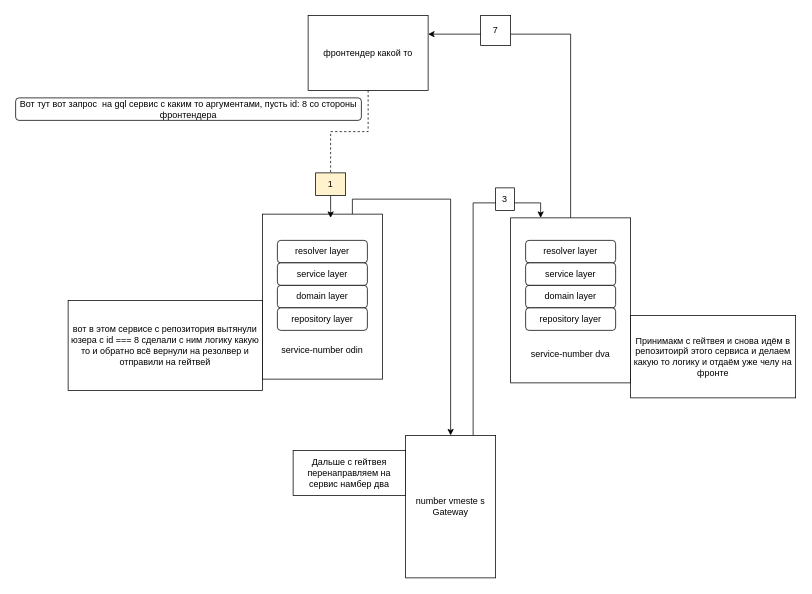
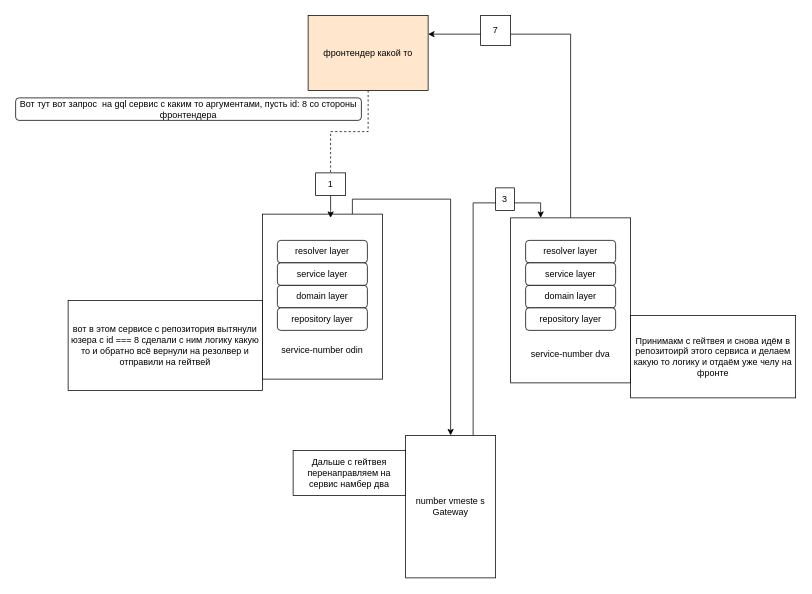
  <mxCell id="0" />
  <mxCell id="1" parent="0" />
  <mxCell id="2" style="edgeStyle=orthogonalEdgeStyle;rounded=0;orthogonalLoop=1;jettySize=auto;html=1;exitX=0.75;exitY=0;exitDx=0;exitDy=0;entryX=0.25;entryY=0;entryDx=0;entryDy=0;" edge="1" parent="1" source="3" target="7"><mxGeometry relative="1" as="geometry" /></mxCell>
  <mxCell id="3" value="number vmeste s Gateway" style="rounded=0;whiteSpace=wrap;html=1;" vertex="1" parent="1"><mxGeometry x="540" y="580" width="120" height="190" as="geometry" /></mxCell>
  <mxCell id="4" style="edgeStyle=orthogonalEdgeStyle;rounded=0;orthogonalLoop=1;jettySize=auto;html=1;exitX=0.75;exitY=0;exitDx=0;exitDy=0;entryX=0.5;entryY=0;entryDx=0;entryDy=0;" edge="1" parent="1" source="5" target="3"><mxGeometry relative="1" as="geometry" /></mxCell>
  <mxCell id="5" value="&lt;br&gt;&lt;br&gt;&lt;br&gt;&lt;br&gt;&lt;br&gt;&lt;br&gt;&lt;br&gt;&lt;br&gt;&lt;br&gt;&lt;br&gt;service-number odin" style="rounded=0;whiteSpace=wrap;html=1;" vertex="1" parent="1"><mxGeometry x="349" y="285" width="160" height="220" as="geometry" /></mxCell>
  <mxCell id="6" style="edgeStyle=orthogonalEdgeStyle;rounded=0;orthogonalLoop=1;jettySize=auto;html=1;exitX=0.5;exitY=0;exitDx=0;exitDy=0;entryX=1;entryY=0.25;entryDx=0;entryDy=0;" edge="1" parent="1" source="7" target="9"><mxGeometry relative="1" as="geometry" /></mxCell>
  <mxCell id="7" value="&lt;br&gt;&lt;br&gt;&lt;br&gt;&lt;br&gt;&lt;br&gt;&lt;br&gt;&lt;br&gt;&lt;br&gt;&lt;br&gt;&lt;br&gt;service-number dva" style="rounded=0;whiteSpace=wrap;html=1;" vertex="1" parent="1"><mxGeometry x="680" y="290" width="160" height="220" as="geometry" /></mxCell>
  <mxCell id="8" style="edgeStyle=orthogonalEdgeStyle;rounded=0;orthogonalLoop=1;jettySize=auto;html=1;startArrow=none;" edge="1" parent="1" source="23"><mxGeometry relative="1" as="geometry"><mxPoint x="440" y="290" as="targetPoint" /></mxGeometry></mxCell>
- <mxCell id="9" value="фронтендер какой то" style="rounded=0;whiteSpace=wrap;html=1;" vertex="1" parent="1"><mxGeometry x="410" y="20" width="160" height="100" as="geometry" /></mxCell>
+ <mxCell id="9" value="фронтендер какой то" style="rounded=0;whiteSpace=wrap;html=1;fillColor=#ffe6cc;" vertex="1" parent="1"><mxGeometry x="410" y="20" width="160" height="100" as="geometry" /></mxCell>
  <mxCell id="10" value="resolver layer" style="rounded=1;whiteSpace=wrap;html=1;" vertex="1" parent="1"><mxGeometry x="369" y="320" width="120" height="30" as="geometry" /></mxCell>
  <mxCell id="11" value="service layer" style="rounded=1;whiteSpace=wrap;html=1;" vertex="1" parent="1"><mxGeometry x="369" y="350" width="120" height="30" as="geometry" /></mxCell>
  <mxCell id="12" value="domain layer" style="rounded=1;whiteSpace=wrap;html=1;" vertex="1" parent="1"><mxGeometry x="369" y="380" width="120" height="30" as="geometry" /></mxCell>
  <mxCell id="13" value="repository layer" style="rounded=1;whiteSpace=wrap;html=1;" vertex="1" parent="1"><mxGeometry x="369" y="410" width="120" height="30" as="geometry" /></mxCell>
  <mxCell id="14" value="resolver layer" style="rounded=1;whiteSpace=wrap;html=1;" vertex="1" parent="1"><mxGeometry x="700" y="320" width="120" height="30" as="geometry" /></mxCell>
  <mxCell id="15" value="service layer" style="rounded=1;whiteSpace=wrap;html=1;" vertex="1" parent="1"><mxGeometry x="700" y="350" width="120" height="30" as="geometry" /></mxCell>
  <mxCell id="16" value="domain layer" style="rounded=1;whiteSpace=wrap;html=1;" vertex="1" parent="1"><mxGeometry x="700" y="380" width="120" height="30" as="geometry" /></mxCell>
  <mxCell id="17" value="repository layer" style="rounded=1;whiteSpace=wrap;html=1;" vertex="1" parent="1"><mxGeometry x="700" y="410" width="120" height="30" as="geometry" /></mxCell>
  <mxCell id="18" value="Вот тут вот запрос&amp;nbsp; на gql сервис с каким то аргументами, пусть id: 8 со стороны фронтендера" style="rounded=1;whiteSpace=wrap;html=1;" vertex="1" parent="1"><mxGeometry x="20" y="130" width="461" height="30" as="geometry" /></mxCell>
  <mxCell id="19" value="вот в этом сервисе с репозитория вытянули юзера с id === 8 сделали с ним логику какую то и обратно всё вернули на резолвер и отправили на гейтвей" style="rounded=0;whiteSpace=wrap;html=1;" vertex="1" parent="1"><mxGeometry x="90" y="400" width="259" height="120" as="geometry" /></mxCell>
  <mxCell id="20" value="3" style="rounded=0;whiteSpace=wrap;html=1;" vertex="1" parent="1"><mxGeometry x="660" y="250" width="25" height="30" as="geometry" /></mxCell>
  <mxCell id="21" value="7" style="rounded=0;whiteSpace=wrap;html=1;" vertex="1" parent="1"><mxGeometry x="640" y="20" width="40" height="40" as="geometry" /></mxCell>
  <mxCell id="22" value="Дальше с гейтвея перенаправляем на сервис намбер два" style="rounded=0;whiteSpace=wrap;html=1;" vertex="1" parent="1"><mxGeometry x="390" y="600" width="150" height="60" as="geometry" /></mxCell>
- <mxCell id="23" value="1" style="rounded=0;whiteSpace=wrap;html=1;fillColor=#fff2cc;" vertex="1" parent="1"><mxGeometry x="420" y="230" width="40" height="30" as="geometry" /></mxCell>
+ <mxCell id="23" value="1" style="rounded=0;whiteSpace=wrap;html=1;" vertex="1" parent="1"><mxGeometry x="420" y="230" width="40" height="30" as="geometry" /></mxCell>
  <mxCell id="24" value="" style="edgeStyle=orthogonalEdgeStyle;rounded=0;orthogonalLoop=1;jettySize=auto;html=1;endArrow=none;dashed=1;" edge="1" parent="1" source="9" target="23"><mxGeometry relative="1" as="geometry"><mxPoint x="440" y="290" as="targetPoint" /><mxPoint x="490" y="120" as="sourcePoint" /></mxGeometry></mxCell>
  <mxCell id="25" value="Принимакм с гейтвея и снова идём в репозитоирй этого сервиса и делаем какую то логику и отдаём уже челу на фронте" style="rounded=0;whiteSpace=wrap;html=1;" vertex="1" parent="1"><mxGeometry x="840" y="420" width="220" height="110" as="geometry" /></mxCell>
